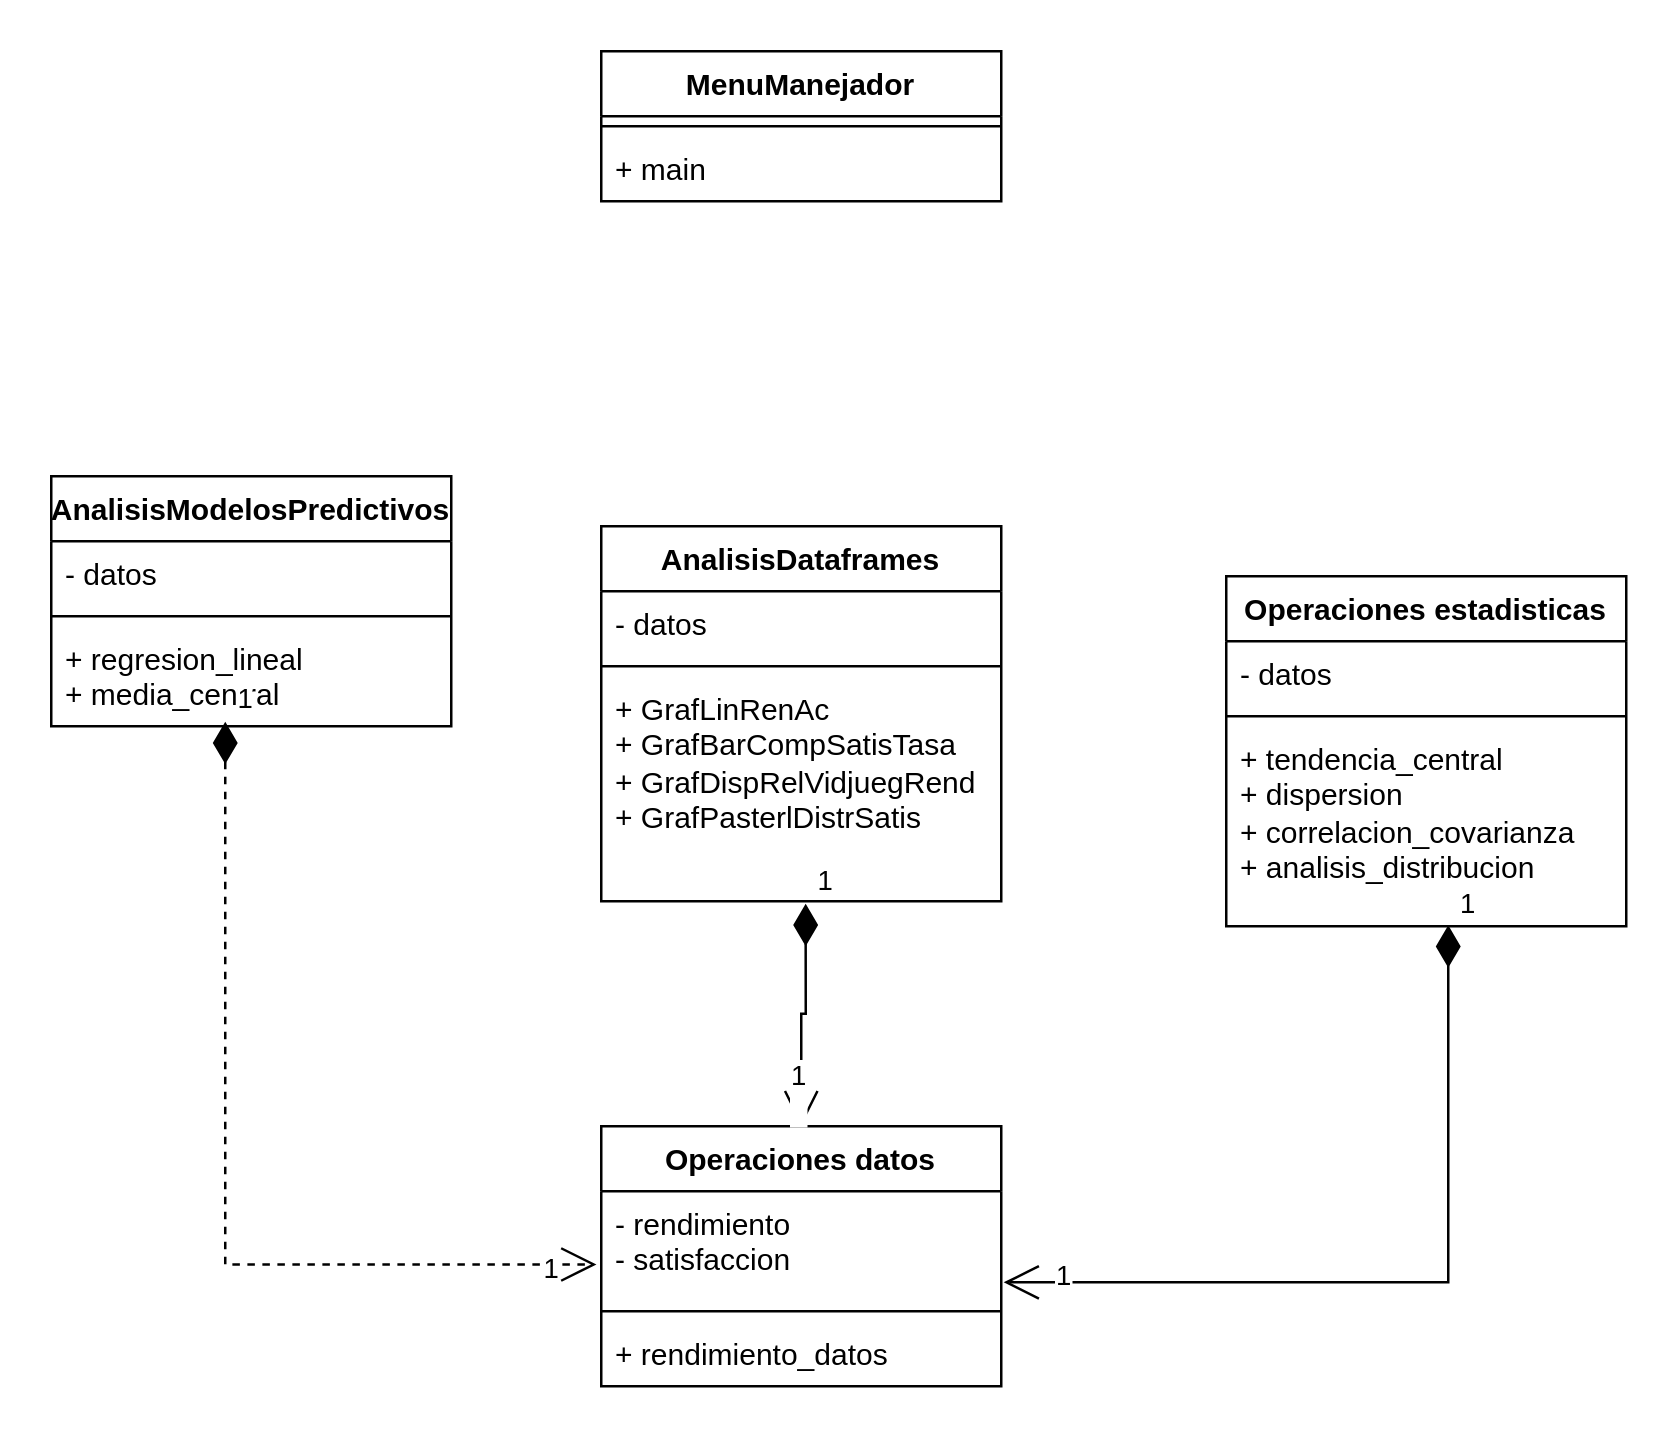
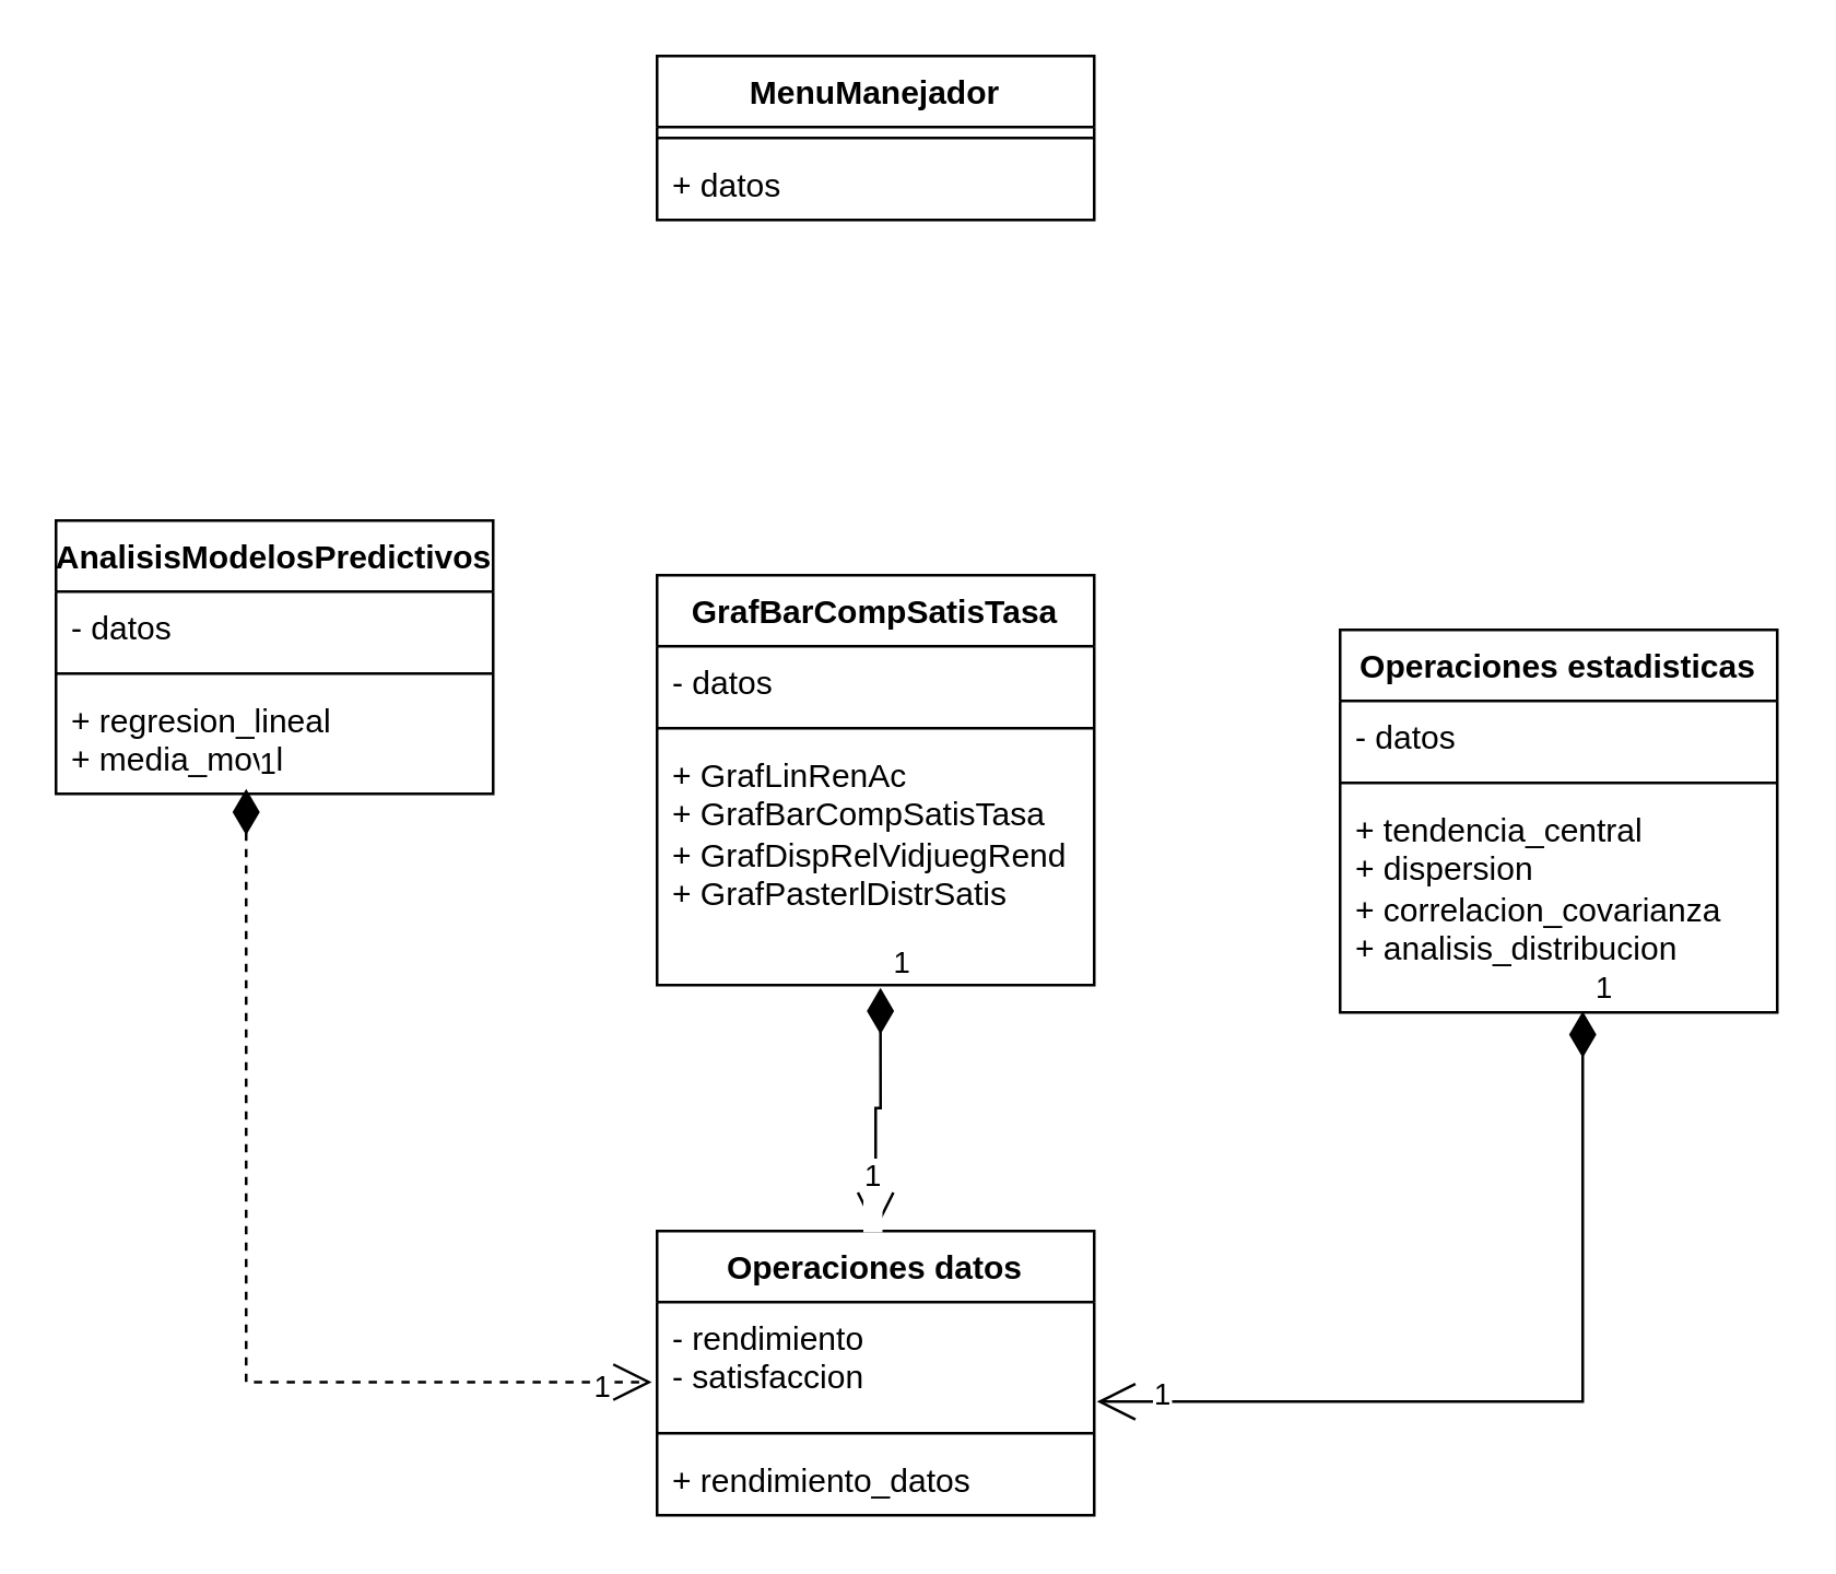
  <mxCell id="0" />
  <mxCell id="1" parent="0" />
  <mxCell id="2" value="Operaciones datos" style="swimlane;fontStyle=1;align=center;verticalAlign=top;childLayout=stackLayout;horizontal=1;startSize=26;horizontalStack=0;resizeParent=1;resizeParentMax=0;resizeLast=0;collapsible=1;marginBottom=0;whiteSpace=wrap;html=1;" vertex="1" parent="1"><mxGeometry x="240" y="450" width="160" height="104" as="geometry" /></mxCell>
  <mxCell id="3" value="- rendimiento&lt;div&gt;- satisfaccion&lt;/div&gt;&lt;div&gt;&lt;br&gt;&lt;/div&gt;" style="text;strokeColor=none;fillColor=none;align=left;verticalAlign=top;spacingLeft=4;spacingRight=4;overflow=hidden;rotatable=0;points=[[0,0.5],[1,0.5]];portConstraint=eastwest;whiteSpace=wrap;html=1;" vertex="1" parent="2"><mxGeometry y="26" width="160" height="44" as="geometry" /></mxCell>
  <mxCell id="4" value="" style="line;strokeWidth=1;fillColor=none;align=left;verticalAlign=middle;spacingTop=-1;spacingLeft=3;spacingRight=3;rotatable=0;labelPosition=right;points=[];portConstraint=eastwest;strokeColor=inherit;" vertex="1" parent="2"><mxGeometry y="70" width="160" height="8" as="geometry" /></mxCell>
  <mxCell id="5" value="+ rendimiento_datos" style="text;strokeColor=none;fillColor=none;align=left;verticalAlign=top;spacingLeft=4;spacingRight=4;overflow=hidden;rotatable=0;points=[[0,0.5],[1,0.5]];portConstraint=eastwest;whiteSpace=wrap;html=1;" vertex="1" parent="2"><mxGeometry y="78" width="160" height="26" as="geometry" /></mxCell>
  <mxCell id="6" value="Operaciones estadisticas" style="swimlane;fontStyle=1;align=center;verticalAlign=top;childLayout=stackLayout;horizontal=1;startSize=26;horizontalStack=0;resizeParent=1;resizeParentMax=0;resizeLast=0;collapsible=1;marginBottom=0;whiteSpace=wrap;html=1;" vertex="1" parent="1"><mxGeometry x="490" y="230" width="160" height="140" as="geometry" /></mxCell>
  <mxCell id="7" value="- datos" style="text;strokeColor=none;fillColor=none;align=left;verticalAlign=top;spacingLeft=4;spacingRight=4;overflow=hidden;rotatable=0;points=[[0,0.5],[1,0.5]];portConstraint=eastwest;whiteSpace=wrap;html=1;" vertex="1" parent="6"><mxGeometry y="26" width="160" height="26" as="geometry" /></mxCell>
  <mxCell id="8" value="" style="line;strokeWidth=1;fillColor=none;align=left;verticalAlign=middle;spacingTop=-1;spacingLeft=3;spacingRight=3;rotatable=0;labelPosition=right;points=[];portConstraint=eastwest;strokeColor=inherit;" vertex="1" parent="6"><mxGeometry y="52" width="160" height="8" as="geometry" /></mxCell>
  <mxCell id="9" value="+ tendencia_central&lt;div&gt;+ dispersion&lt;/div&gt;&lt;div&gt;+ correlacion_covarianza&lt;/div&gt;&lt;div&gt;+ analisis_distribucion&lt;/div&gt;" style="text;strokeColor=none;fillColor=none;align=left;verticalAlign=top;spacingLeft=4;spacingRight=4;overflow=hidden;rotatable=0;points=[[0,0.5],[1,0.5]];portConstraint=eastwest;whiteSpace=wrap;html=1;" vertex="1" parent="6"><mxGeometry y="60" width="160" height="80" as="geometry" /></mxCell>
- <mxCell id="10" value="AnalisisDataframes" style="swimlane;fontStyle=1;align=center;verticalAlign=top;childLayout=stackLayout;horizontal=1;startSize=26;horizontalStack=0;resizeParent=1;resizeParentMax=0;resizeLast=0;collapsible=1;marginBottom=0;whiteSpace=wrap;html=1;" vertex="1" parent="1"><mxGeometry x="240" y="210" width="160" height="150" as="geometry" /></mxCell>
+ <mxCell id="10" value="GrafBarCompSatisTasa" style="swimlane;fontStyle=1;align=center;verticalAlign=top;childLayout=stackLayout;horizontal=1;startSize=26;horizontalStack=0;resizeParent=1;resizeParentMax=0;resizeLast=0;collapsible=1;marginBottom=0;whiteSpace=wrap;html=1;" vertex="1" parent="1"><mxGeometry x="240" y="210" width="160" height="150" as="geometry" /></mxCell>
  <mxCell id="11" value="- datos" style="text;strokeColor=none;fillColor=none;align=left;verticalAlign=top;spacingLeft=4;spacingRight=4;overflow=hidden;rotatable=0;points=[[0,0.5],[1,0.5]];portConstraint=eastwest;whiteSpace=wrap;html=1;" vertex="1" parent="10"><mxGeometry y="26" width="160" height="26" as="geometry" /></mxCell>
  <mxCell id="12" value="" style="line;strokeWidth=1;fillColor=none;align=left;verticalAlign=middle;spacingTop=-1;spacingLeft=3;spacingRight=3;rotatable=0;labelPosition=right;points=[];portConstraint=eastwest;strokeColor=inherit;" vertex="1" parent="10"><mxGeometry y="52" width="160" height="8" as="geometry" /></mxCell>
  <mxCell id="13" value="+ GrafLinRenAc&lt;div&gt;+ GrafBarCompSatisTasa&lt;/div&gt;&lt;div&gt;+ GrafDispRelVidjuegRend&lt;/div&gt;&lt;div&gt;+ GrafPasterlDistrSatis&lt;/div&gt;" style="text;strokeColor=none;fillColor=none;align=left;verticalAlign=top;spacingLeft=4;spacingRight=4;overflow=hidden;rotatable=0;points=[[0,0.5],[1,0.5]];portConstraint=eastwest;whiteSpace=wrap;html=1;" vertex="1" parent="10"><mxGeometry y="60" width="160" height="90" as="geometry" /></mxCell>
  <mxCell id="14" value="AnalisisModelosPredictivos" style="swimlane;fontStyle=1;align=center;verticalAlign=top;childLayout=stackLayout;horizontal=1;startSize=26;horizontalStack=0;resizeParent=1;resizeParentMax=0;resizeLast=0;collapsible=1;marginBottom=0;whiteSpace=wrap;html=1;" vertex="1" parent="1"><mxGeometry x="20" y="190" width="160" height="100" as="geometry" /></mxCell>
  <mxCell id="15" value="- datos" style="text;strokeColor=none;fillColor=none;align=left;verticalAlign=top;spacingLeft=4;spacingRight=4;overflow=hidden;rotatable=0;points=[[0,0.5],[1,0.5]];portConstraint=eastwest;whiteSpace=wrap;html=1;" vertex="1" parent="14"><mxGeometry y="26" width="160" height="26" as="geometry" /></mxCell>
  <mxCell id="16" value="" style="line;strokeWidth=1;fillColor=none;align=left;verticalAlign=middle;spacingTop=-1;spacingLeft=3;spacingRight=3;rotatable=0;labelPosition=right;points=[];portConstraint=eastwest;strokeColor=inherit;" vertex="1" parent="14"><mxGeometry y="52" width="160" height="8" as="geometry" /></mxCell>
- <mxCell id="17" value="+ regresion_lineal&lt;div&gt;+ media_central&lt;/div&gt;" style="text;strokeColor=none;fillColor=none;align=left;verticalAlign=top;spacingLeft=4;spacingRight=4;overflow=hidden;rotatable=0;points=[[0,0.5],[1,0.5]];portConstraint=eastwest;whiteSpace=wrap;html=1;" vertex="1" parent="14"><mxGeometry y="60" width="160" height="40" as="geometry" /></mxCell>
+ <mxCell id="17" value="+ regresion_lineal&lt;div&gt;+ media_movil&lt;/div&gt;" style="text;strokeColor=none;fillColor=none;align=left;verticalAlign=top;spacingLeft=4;spacingRight=4;overflow=hidden;rotatable=0;points=[[0,0.5],[1,0.5]];portConstraint=eastwest;whiteSpace=wrap;html=1;" vertex="1" parent="14"><mxGeometry y="60" width="160" height="40" as="geometry" /></mxCell>
  <mxCell id="18" value="MenuManejador" style="swimlane;fontStyle=1;align=center;verticalAlign=top;childLayout=stackLayout;horizontal=1;startSize=26;horizontalStack=0;resizeParent=1;resizeParentMax=0;resizeLast=0;collapsible=1;marginBottom=0;whiteSpace=wrap;html=1;" vertex="1" parent="1"><mxGeometry x="240" y="20" width="160" height="60" as="geometry" /></mxCell>
  <mxCell id="19" value="" style="line;strokeWidth=1;fillColor=none;align=left;verticalAlign=middle;spacingTop=-1;spacingLeft=3;spacingRight=3;rotatable=0;labelPosition=right;points=[];portConstraint=eastwest;strokeColor=inherit;" vertex="1" parent="18"><mxGeometry y="26" width="160" height="8" as="geometry" /></mxCell>
- <mxCell id="20" value="+ main" style="text;strokeColor=none;fillColor=none;align=left;verticalAlign=top;spacingLeft=4;spacingRight=4;overflow=hidden;rotatable=0;points=[[0,0.5],[1,0.5]];portConstraint=eastwest;whiteSpace=wrap;html=1;" vertex="1" parent="18"><mxGeometry y="34" width="160" height="26" as="geometry" /></mxCell>
+ <mxCell id="20" value="+ datos" style="text;strokeColor=none;fillColor=none;align=left;verticalAlign=top;spacingLeft=4;spacingRight=4;overflow=hidden;rotatable=0;points=[[0,0.5],[1,0.5]];portConstraint=eastwest;whiteSpace=wrap;html=1;" vertex="1" parent="18"><mxGeometry y="34" width="160" height="26" as="geometry" /></mxCell>
  <mxCell id="21" value="1" style="endArrow=open;html=1;endSize=12;startArrow=diamondThin;startSize=14;startFill=1;edgeStyle=orthogonalEdgeStyle;align=left;verticalAlign=bottom;rounded=0;entryX=-0.012;entryY=0.666;entryDx=0;entryDy=0;entryPerimeter=0;exitX=0.435;exitY=0.954;exitDx=0;exitDy=0;exitPerimeter=0;dashed=1;" edge="1" parent="1" source="17" target="3"><mxGeometry x="-1" y="3" relative="1" as="geometry"><mxPoint x="91" y="300" as="sourcePoint" /><mxPoint x="210" y="430" as="targetPoint" /><Array as="points"><mxPoint x="90" y="505" /></Array></mxGeometry></mxCell>
  <mxCell id="22" value="1" style="edgeLabel;html=1;align=center;verticalAlign=middle;resizable=0;points=[];" vertex="1" connectable="0" parent="21"><mxGeometry x="0.898" y="-1" relative="1" as="geometry"><mxPoint as="offset" /></mxGeometry></mxCell>
  <mxCell id="23" value="1" style="endArrow=open;html=1;endSize=12;startArrow=diamondThin;startSize=14;startFill=1;edgeStyle=orthogonalEdgeStyle;align=left;verticalAlign=bottom;rounded=0;exitX=0.511;exitY=1.011;exitDx=0;exitDy=0;exitPerimeter=0;entryX=0.5;entryY=0;entryDx=0;entryDy=0;" edge="1" parent="1" source="13" target="2"><mxGeometry x="-1" y="3" relative="1" as="geometry"><mxPoint x="302" y="152" as="sourcePoint" /><mxPoint x="310" y="440" as="targetPoint" /></mxGeometry></mxCell>
  <mxCell id="24" value="1&lt;div&gt;&lt;br&gt;&lt;/div&gt;" style="edgeLabel;html=1;align=center;verticalAlign=middle;resizable=0;points=[];" vertex="1" connectable="0" parent="23"><mxGeometry x="0.701" y="-2" relative="1" as="geometry"><mxPoint as="offset" /></mxGeometry></mxCell>
  <mxCell id="25" value="1" style="endArrow=open;html=1;endSize=12;startArrow=diamondThin;startSize=14;startFill=1;edgeStyle=orthogonalEdgeStyle;align=left;verticalAlign=bottom;rounded=0;exitX=0.555;exitY=0.995;exitDx=0;exitDy=0;exitPerimeter=0;entryX=1.006;entryY=0.828;entryDx=0;entryDy=0;entryPerimeter=0;" edge="1" parent="1" source="9" target="3"><mxGeometry x="-1" y="3" relative="1" as="geometry"><mxPoint x="580" y="380" as="sourcePoint" /><mxPoint x="440" y="440" as="targetPoint" /></mxGeometry></mxCell>
  <mxCell id="26" value="1" style="edgeLabel;html=1;align=center;verticalAlign=middle;resizable=0;points=[];" vertex="1" connectable="0" parent="25"><mxGeometry x="0.853" y="-3" relative="1" as="geometry"><mxPoint as="offset" /></mxGeometry></mxCell>
